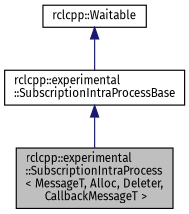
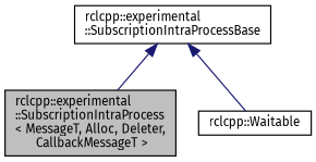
  digraph {
    fontname="Fira Sans"
    node [color=black fillcolor=white fontname="Fira Sans" fontsize=10 shape=record style=filled]
    edge [color=midnightblue dir=back fontname="Fira Sans" fontsize=10 labelfontname=Helvetica labelfontsize=10 style=solid]
    n1 [fillcolor=grey75 fontcolor=black height=0.2 label="rclcpp::experimental\l::SubscriptionIntraProcess\l\< MessageT, Alloc, Deleter,\l CallbackMessageT \>" width=0.4]
    n2 [height=0.2 label="rclcpp::experimental\l::SubscriptionIntraProcessBase" width=0.4]
    n3 [height=0.2 label="rclcpp::Waitable" width=0.4]
    n2 -> n1
-   n3 -> n2
+   n2 -> n3
  }
